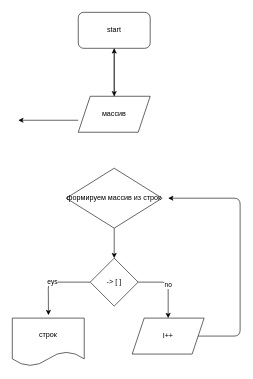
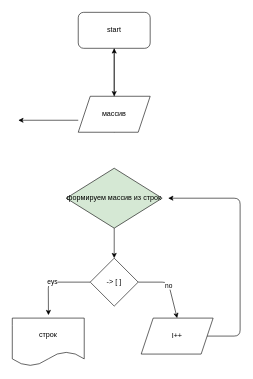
  <mxCell id="0" />
  <mxCell id="1" parent="0" />
  <mxCell id="2" value="" style="edgeStyle=none;html=1;" parent="1" source="3" edge="1"><mxGeometry relative="1" as="geometry"><mxPoint x="190" y="160" as="targetPoint" /></mxGeometry></mxCell>
  <mxCell id="3" value="start" style="whiteSpace=wrap;html=1;rounded=1;" parent="1" vertex="1"><mxGeometry x="130" y="20" width="120" height="60" as="geometry" /></mxCell>
  <mxCell id="4" value="" style="edgeStyle=none;html=1;" edge="1" parent="1"><mxGeometry relative="1" as="geometry"><mxPoint x="130" y="200" as="sourcePoint" /><mxPoint x="30" y="200" as="targetPoint" /></mxGeometry></mxCell>
  <mxCell id="5" style="edgeStyle=none;html=1;exitX=0.5;exitY=1;exitDx=0;exitDy=0;" edge="1" parent="1" source="6" target="3"><mxGeometry relative="1" as="geometry"><mxPoint x="190" y="270" as="targetPoint" /></mxGeometry></mxCell>
  <mxCell id="6" value="массив" style="shape=parallelogram;perimeter=parallelogramPerimeter;whiteSpace=wrap;html=1;fixedSize=1;" vertex="1" parent="1"><mxGeometry x="130" y="160" width="120" height="60" as="geometry" /></mxCell>
  <mxCell id="7" style="edgeStyle=none;html=1;entryX=0.5;entryY=0;entryDx=0;entryDy=0;" edge="1" parent="1" source="8" target="11"><mxGeometry relative="1" as="geometry" /></mxCell>
- <mxCell id="8" value="формируем массив из строк" style="rhombus;whiteSpace=wrap;html=1;" vertex="1" parent="1"><mxGeometry x="110" y="280" width="160" height="100" as="geometry" /></mxCell>
+ <mxCell id="8" value="формируем массив из строк" style="rhombus;whiteSpace=wrap;html=1;fillColor=#d5e8d4;" vertex="1" parent="1"><mxGeometry x="110" y="280" width="160" height="100" as="geometry" /></mxCell>
  <mxCell id="9" value="eys" style="edgeStyle=none;html=1;exitX=0;exitY=0.5;exitDx=0;exitDy=0;entryX=0.586;entryY=-0.083;entryDx=0;entryDy=0;entryPerimeter=0;" edge="1" parent="1" source="11"><mxGeometry relative="1" as="geometry"><mxPoint x="80.32" y="525.02" as="targetPoint" /><Array as="points"><mxPoint x="80" y="470" /></Array></mxGeometry></mxCell>
  <mxCell id="10" value="no" style="edgeStyle=none;html=1;exitX=1;exitY=0.5;exitDx=0;exitDy=0;entryX=0.5;entryY=0;entryDx=0;entryDy=0;" edge="1" parent="1" source="11" target="13"><mxGeometry relative="1" as="geometry"><Array as="points"><mxPoint x="280" y="470" /></Array></mxGeometry></mxCell>
  <mxCell id="11" value="-&amp;gt; [ ]" style="rhombus;whiteSpace=wrap;html=1;" vertex="1" parent="1"><mxGeometry x="150" y="430" width="80" height="80" as="geometry" /></mxCell>
  <mxCell id="12" style="edgeStyle=none;html=1;exitX=1;exitY=0.5;exitDx=0;exitDy=0;" edge="1" parent="1" source="13"><mxGeometry relative="1" as="geometry"><mxPoint x="280" y="330" as="targetPoint" /><Array as="points"><mxPoint x="400" y="560" /><mxPoint x="400" y="330" /></Array></mxGeometry></mxCell>
- <mxCell id="13" value="I++" style="shape=parallelogram;perimeter=parallelogramPerimeter;whiteSpace=wrap;html=1;fixedSize=1;" vertex="1" parent="1"><mxGeometry x="220" y="530" width="120" height="60" as="geometry" /></mxCell>
+ <mxCell id="13" value="I++" style="shape=parallelogram;perimeter=parallelogramPerimeter;whiteSpace=wrap;html=1;fixedSize=1;" vertex="1" parent="1"><mxGeometry x="235" y="530" width="120" height="60" as="geometry" /></mxCell>
  <mxCell id="14" value="строк" style="shape=document;whiteSpace=wrap;html=1;boundedLbl=1;" vertex="1" parent="1"><mxGeometry x="20" y="530" width="120" height="80" as="geometry" /></mxCell>
